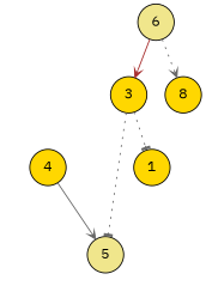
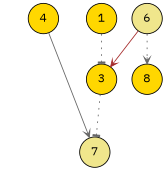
  digraph {
    fontname="IBM Plex Mono"
    ordering=out
    node [fontname="IBM Plex Mono" shape=circle style=filled fillcolor=gold]
    edge [arrowsize=0.8 fontname="IBM Plex Mono" style=dotted arrowhead=vee color=gray40]
    NULL [style=invis fillcolor=""]
-   5 [fillcolor=khaki]
+   5 [fillcolor=khaki label=7]
    4
    1
    3
    8
    6 [fillcolor=khaki]
    subgraph sub_1 {
      rank=same
      NULL
      5
    }
    subgraph sub_2 {
      rank=same
      4
      1
    }
    subgraph sub_3 {
      rank=same
      3
      8
    }
    4 -> NULL [style=invis arrowhead="" color=""]
    4 -> 5 [style=solid]
    3 -> 5 [arrowhead=tee]
-   3 -> 1 [arrowhead=tee]
+   1 -> 3 [arrowhead=tee]
    6 -> 3 [color=brown style=solid]
    6 -> 8
  }
